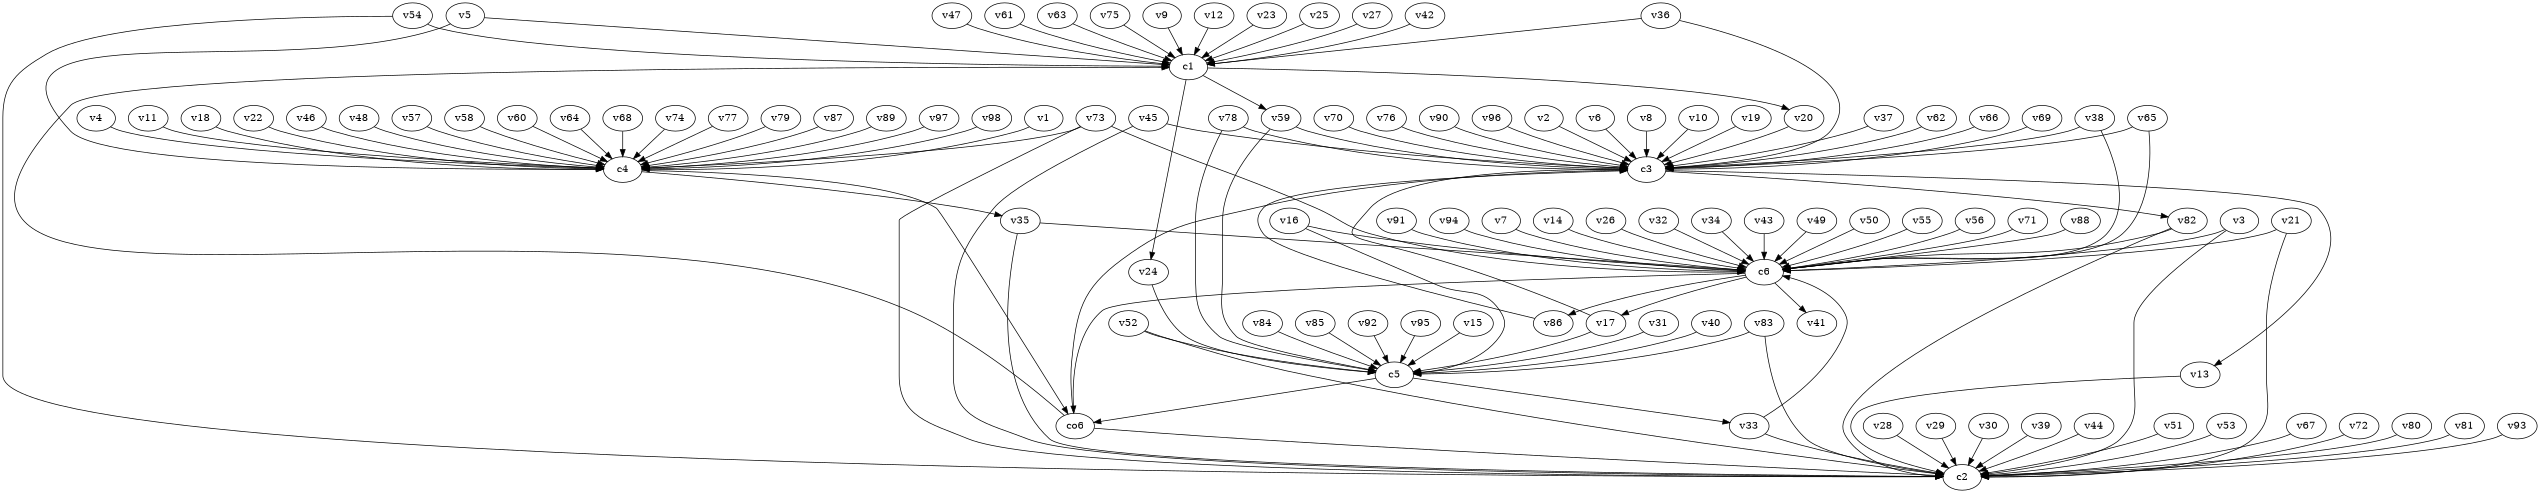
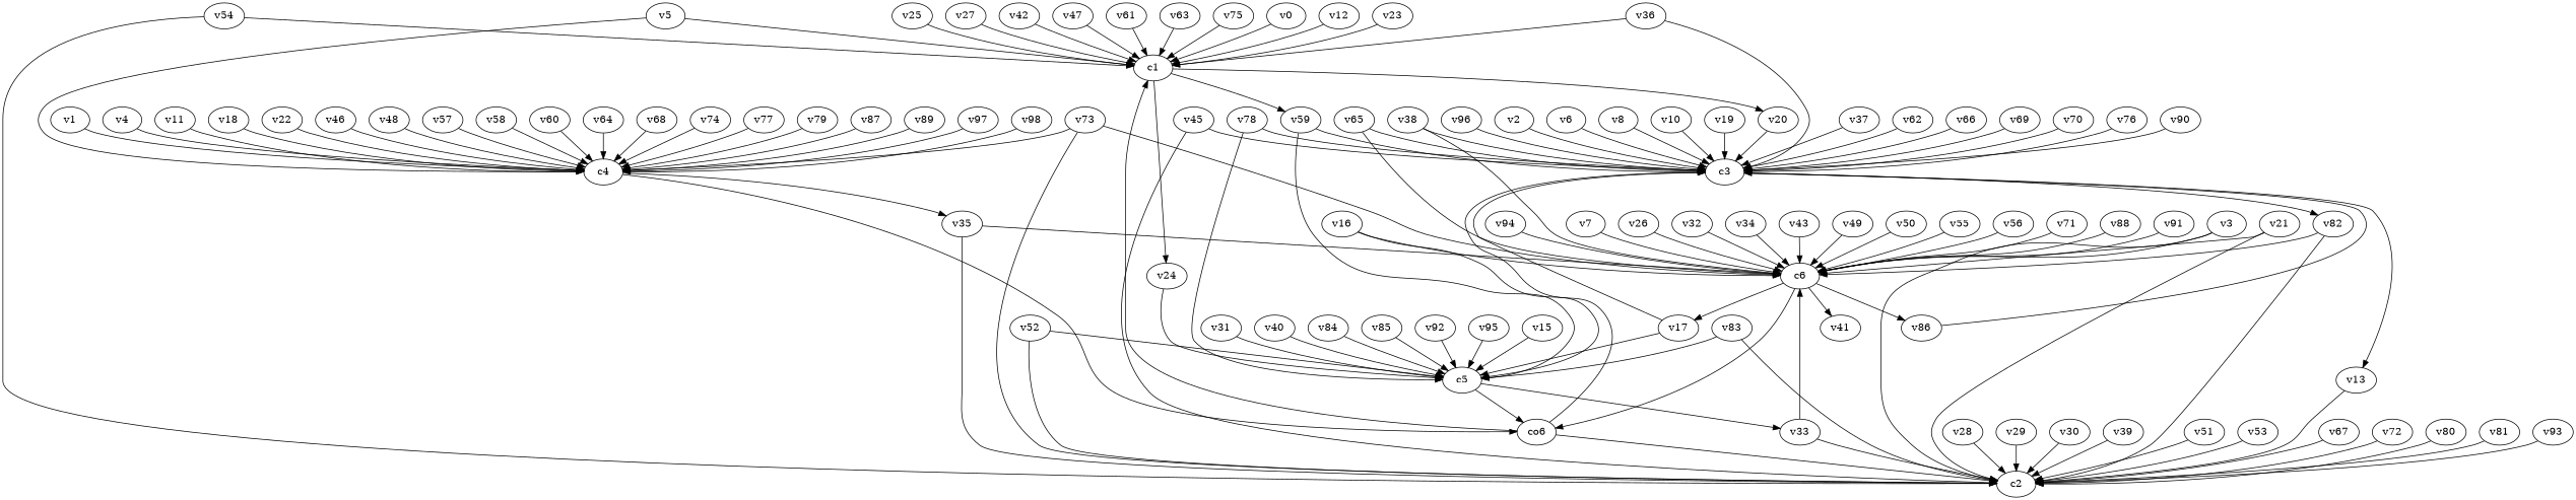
  strict digraph {
    edge [weight=1]
    c1
    v20
    v24
    v59
    c3
    c5
    v13
    v82
    c2
    c6
    c4
    v35
    n13 [label=co6]
    v33
    v17
    v86
    v41
    v1
    v2
    v3
    v4
    v5
    v6
    v7
    v8
-   v9
+   v9 [label=v0]
    v10
    v11
    v12
-   v14
    v15
    v16
    v18
    v19
    v21
    v22
    v23
    v25
    v26
    v27
    v28
    v29
    v30
    v31
    v32
    v34
    v36
    v37
    v38
    v39
    v40
    v42
    v43
-   v44
    v45
    v46
    v47
    v48
    v49
    v50
    v51
    v52
    v53
    v54
    v55
    v56
    v57
    v58
    v60
    v61
    v62
    v63
    v64
    v65
    v66
    v67
    v68
    v69
    v70
    v71
    v72
    v73
    v74
    v75
    v76
    v77
    v78
    v79
    v80
    v81
    v83
    v84
    v85
    v87
    v88
    v89
    v90
    v91
    v92
    v93
    v94
    v95
    v96
    v97
    v98
    c1 -> v20
    c1 -> v24
    c1 -> v59
    v20 -> c3
    v24 -> c5
    v59 -> c3
    v59 -> c5
    c3 -> v13
    c3 -> v82
    c5 -> n13
    c5 -> v33
    v13 -> c2
    v82 -> c2
    v82 -> c6
    c6 -> n13
    c6 -> v17
    c6 -> v86
    c6 -> v41
    c4 -> v35
    c4 -> n13
    v35 -> c2
    v35 -> c6
    n13 -> c1
    n13 -> c3
    n13 -> c2
    v33 -> c2
    v33 -> c6
    v17 -> c3
    v17 -> c5
    v86 -> c3
    v1 -> c4
    v2 -> c3
    v3 -> c2
    v3 -> c6
    v4 -> c4
    v5 -> c1
    v5 -> c4
    v6 -> c3
    v7 -> c6
    v8 -> c3
    v9 -> c1
    v10 -> c3
    v11 -> c4
    v12 -> c1
-   v14 -> c6
    v15 -> c5
    v16 -> c5
    v16 -> c6
    v18 -> c4
    v19 -> c3
    v21 -> c2
    v21 -> c6
    v22 -> c4
    v23 -> c1
    v25 -> c1
    v26 -> c6
    v27 -> c1
    v28 -> c2
    v29 -> c2
    v30 -> c2
    v31 -> c5
    v32 -> c6
    v34 -> c6
    v36 -> c1
    v36 -> c3
    v37 -> c3
    v38 -> c3
    v38 -> c6
    v39 -> c2
    v40 -> c5
    v42 -> c1
    v43 -> c6
-   v44 -> c2
    v45 -> c3
    v45 -> c2
    v46 -> c4
    v47 -> c1
    v48 -> c4
    v49 -> c6
    v50 -> c6
    v51 -> c2
    v52 -> c5
    v52 -> c2
    v53 -> c2
    v54 -> c1
    v54 -> c2
    v55 -> c6
    v56 -> c6
    v57 -> c4
    v58 -> c4
    v60 -> c4
    v61 -> c1
    v62 -> c3
    v63 -> c1
    v64 -> c4
    v65 -> c3
    v65 -> c6
    v66 -> c3
    v67 -> c2
    v68 -> c4
    v69 -> c3
    v70 -> c3
    v71 -> c6
    v72 -> c2
    v73 -> c2
    v73 -> c6
    v73 -> c4
    v74 -> c4
    v75 -> c1
    v76 -> c3
    v77 -> c4
    v78 -> c3
    v78 -> c5
    v79 -> c4
    v80 -> c2
    v81 -> c2
    v83 -> c5
    v83 -> c2
    v84 -> c5
    v85 -> c5
    v87 -> c4
    v88 -> c6
    v89 -> c4
    v90 -> c3
    v91 -> c6
    v92 -> c5
    v93 -> c2
    v94 -> c6
    v95 -> c5
    v96 -> c3
    v97 -> c4
    v98 -> c4
  }
